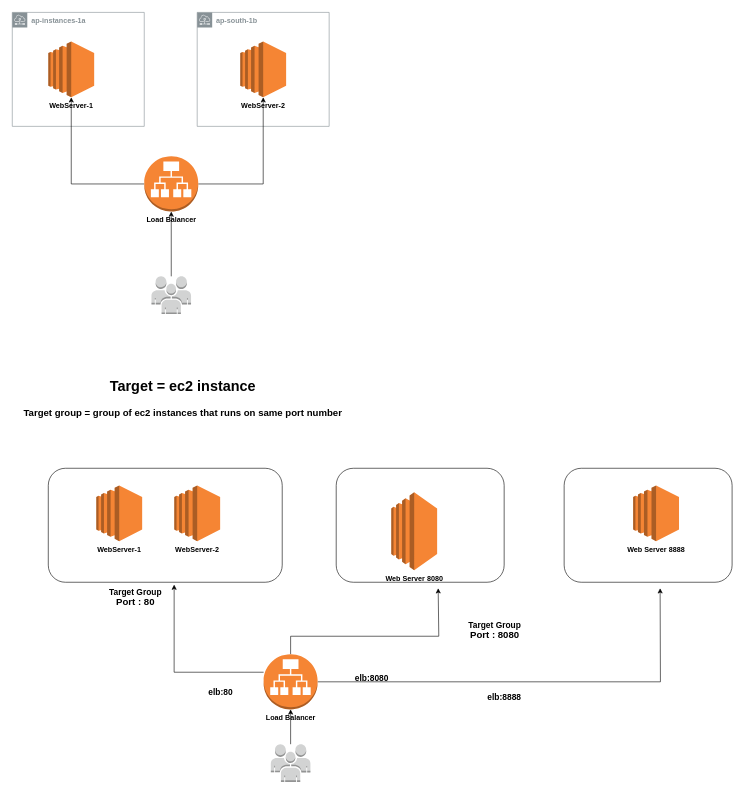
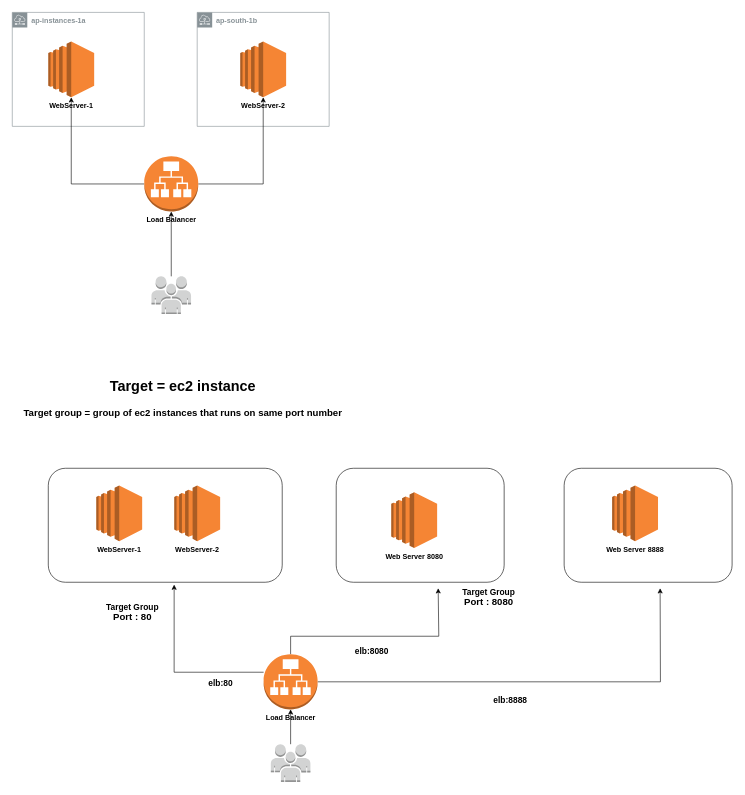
  <mxCell id="0" />
  <mxCell id="1" parent="0" />
  <mxCell id="2" value="" style="rounded=1;whiteSpace=wrap;html=1;fillColor=none;" vertex="1" parent="1"><mxGeometry x="80" y="780" width="390" height="190" as="geometry" /></mxCell>
  <mxCell id="3" value="&lt;b&gt;ap-instances-1a&lt;/b&gt;" style="sketch=0;outlineConnect=0;gradientColor=none;html=1;whiteSpace=wrap;fontSize=12;fontStyle=0;shape=mxgraph.aws4.group;grIcon=mxgraph.aws4.group_subnet;strokeColor=#879196;fillColor=none;verticalAlign=top;align=left;spacingLeft=30;fontColor=#879196;dashed=0;" parent="1" vertex="1"><mxGeometry x="20" y="20" width="220" height="190" as="geometry" /></mxCell>
  <mxCell id="4" value="&lt;b&gt;ap-south-1b&lt;/b&gt;" style="sketch=0;outlineConnect=0;gradientColor=none;html=1;whiteSpace=wrap;fontSize=12;fontStyle=0;shape=mxgraph.aws4.group;grIcon=mxgraph.aws4.group_subnet;strokeColor=#879196;fillColor=none;verticalAlign=top;align=left;spacingLeft=30;fontColor=#879196;dashed=0;" parent="1" vertex="1"><mxGeometry x="328.25" y="20" width="220" height="190" as="geometry" /></mxCell>
  <mxCell id="5" value="&lt;b&gt;WebServer-1&lt;/b&gt;" style="outlineConnect=0;dashed=0;verticalLabelPosition=bottom;verticalAlign=top;align=center;html=1;shape=mxgraph.aws3.ec2;fillColor=#F58534;gradientColor=none;" parent="1" vertex="1"><mxGeometry x="80" y="68.5" width="76.5" height="93" as="geometry" /></mxCell>
  <mxCell id="6" value="&lt;b&gt;WebServer-2&lt;/b&gt;" style="outlineConnect=0;dashed=0;verticalLabelPosition=bottom;verticalAlign=top;align=center;html=1;shape=mxgraph.aws3.ec2;fillColor=#F58534;gradientColor=none;" parent="1" vertex="1"><mxGeometry x="400" y="68.5" width="76.5" height="93" as="geometry" /></mxCell>
  <mxCell id="7" style="edgeStyle=orthogonalEdgeStyle;rounded=0;orthogonalLoop=1;jettySize=auto;html=1;" parent="1" source="9" target="5" edge="1"><mxGeometry relative="1" as="geometry" /></mxCell>
  <mxCell id="8" style="edgeStyle=orthogonalEdgeStyle;rounded=0;orthogonalLoop=1;jettySize=auto;html=1;" parent="1" source="9" target="6" edge="1"><mxGeometry relative="1" as="geometry" /></mxCell>
  <mxCell id="9" value="&lt;b&gt;Load Bal&lt;/b&gt;&lt;b style=&quot;background-color: initial;&quot;&gt;ancer&lt;/b&gt;" style="outlineConnect=0;dashed=0;verticalLabelPosition=bottom;verticalAlign=top;align=center;html=1;shape=mxgraph.aws3.application_load_balancer;fillColor=#F58534;gradientColor=none;" parent="1" vertex="1"><mxGeometry x="240" y="260" width="90" height="92" as="geometry" /></mxCell>
  <mxCell id="10" value="" style="outlineConnect=0;dashed=0;verticalLabelPosition=bottom;verticalAlign=top;align=center;html=1;shape=mxgraph.aws3.users;fillColor=#D2D3D3;gradientColor=none;" parent="1" vertex="1"><mxGeometry x="252" y="460" width="66" height="63" as="geometry" /></mxCell>
  <mxCell id="11" style="edgeStyle=orthogonalEdgeStyle;rounded=0;orthogonalLoop=1;jettySize=auto;html=1;entryX=0.5;entryY=1;entryDx=0;entryDy=0;entryPerimeter=0;" parent="1" source="10" target="9" edge="1"><mxGeometry relative="1" as="geometry" /></mxCell>
  <mxCell id="12" value="&lt;b&gt;&lt;font style=&quot;font-size: 24px;&quot;&gt;Target = ec2 instance&lt;/font&gt;&lt;/b&gt;&lt;div&gt;&lt;b&gt;&lt;font size=&quot;3&quot;&gt;&lt;br&gt;&lt;/font&gt;&lt;/b&gt;&lt;/div&gt;&lt;div&gt;&lt;b&gt;&lt;font size=&quot;3&quot;&gt;Target group = group of ec2 instances that runs on same port number&lt;/font&gt;&lt;/b&gt;&lt;/div&gt;&lt;div&gt;&lt;br&gt;&lt;/div&gt;" style="text;html=1;align=center;verticalAlign=middle;resizable=0;points=[];autosize=1;strokeColor=none;fillColor=none;" parent="1" vertex="1"><mxGeometry x="29" y="620" width="550" height="100" as="geometry" /></mxCell>
  <mxCell id="13" value="&lt;b&gt;WebServer-1&lt;/b&gt;" style="outlineConnect=0;dashed=0;verticalLabelPosition=bottom;verticalAlign=top;align=center;html=1;shape=mxgraph.aws3.ec2;fillColor=#F58534;gradientColor=none;" vertex="1" parent="1"><mxGeometry x="160" y="808.5" width="76.5" height="93" as="geometry" /></mxCell>
  <mxCell id="14" value="&lt;b&gt;WebServer-2&lt;/b&gt;" style="outlineConnect=0;dashed=0;verticalLabelPosition=bottom;verticalAlign=top;align=center;html=1;shape=mxgraph.aws3.ec2;fillColor=#F58534;gradientColor=none;" vertex="1" parent="1"><mxGeometry x="290" y="808.5" width="76.5" height="93" as="geometry" /></mxCell>
  <mxCell id="15" style="edgeStyle=orthogonalEdgeStyle;rounded=0;orthogonalLoop=1;jettySize=auto;html=1;" edge="1" parent="1" source="17"><mxGeometry relative="1" as="geometry"><mxPoint x="730" y="980" as="targetPoint" /><Array as="points"><mxPoint x="484" y="1060" /><mxPoint x="731" y="1060" /><mxPoint x="731" y="980" /></Array></mxGeometry></mxCell>
  <mxCell id="16" style="edgeStyle=orthogonalEdgeStyle;rounded=0;orthogonalLoop=1;jettySize=auto;html=1;" edge="1" parent="1" source="17"><mxGeometry relative="1" as="geometry"><mxPoint x="1100" y="980" as="targetPoint" /></mxGeometry></mxCell>
  <mxCell id="17" value="&lt;b&gt;Load Bal&lt;/b&gt;&lt;b style=&quot;background-color: initial;&quot;&gt;ancer&lt;/b&gt;" style="outlineConnect=0;dashed=0;verticalLabelPosition=bottom;verticalAlign=top;align=center;html=1;shape=mxgraph.aws3.application_load_balancer;fillColor=#F58534;gradientColor=none;" vertex="1" parent="1"><mxGeometry x="439" y="1090" width="90" height="92" as="geometry" /></mxCell>
  <mxCell id="18" value="" style="outlineConnect=0;dashed=0;verticalLabelPosition=bottom;verticalAlign=top;align=center;html=1;shape=mxgraph.aws3.users;fillColor=#D2D3D3;gradientColor=none;" vertex="1" parent="1"><mxGeometry x="451" y="1240" width="66" height="63" as="geometry" /></mxCell>
  <mxCell id="19" style="edgeStyle=orthogonalEdgeStyle;rounded=0;orthogonalLoop=1;jettySize=auto;html=1;entryX=0.5;entryY=1;entryDx=0;entryDy=0;entryPerimeter=0;" edge="1" parent="1" source="18" target="17"><mxGeometry relative="1" as="geometry" /></mxCell>
- <mxCell id="20" value="&lt;b&gt;&lt;font style=&quot;font-size: 14px;&quot;&gt;Target Group&lt;/font&gt;&lt;/b&gt;&lt;div&gt;&lt;b&gt;&lt;font size=&quot;3&quot;&gt;Port : 80&lt;/font&gt;&lt;/b&gt;&lt;/div&gt;" style="text;html=1;align=center;verticalAlign=middle;resizable=0;points=[];autosize=1;strokeColor=none;fillColor=none;" vertex="1" parent="1"><mxGeometry x="170" y="970" width="110" height="50" as="geometry" /></mxCell>
+ <mxCell id="20" value="&lt;b&gt;&lt;font style=&quot;font-size: 14px;&quot;&gt;Target Group&lt;/font&gt;&lt;/b&gt;&lt;div&gt;&lt;b&gt;&lt;font size=&quot;3&quot;&gt;Port : 80&lt;/font&gt;&lt;/b&gt;&lt;/div&gt;" style="text;html=1;align=center;verticalAlign=middle;resizable=0;points=[];autosize=1;strokeColor=none;fillColor=none;" vertex="1" parent="1"><mxGeometry x="165" y="995" width="110" height="50" as="geometry" /></mxCell>
  <mxCell id="21" style="edgeStyle=orthogonalEdgeStyle;rounded=0;orthogonalLoop=1;jettySize=auto;html=1;entryX=0.538;entryY=1.021;entryDx=0;entryDy=0;entryPerimeter=0;" edge="1" parent="1" source="17" target="2"><mxGeometry relative="1" as="geometry"><Array as="points"><mxPoint x="290" y="1120" /></Array></mxGeometry></mxCell>
- <mxCell id="22" value="&lt;b&gt;&lt;font style=&quot;font-size: 14px;&quot;&gt;elb:80&lt;/font&gt;&lt;/b&gt;" style="text;html=1;align=center;verticalAlign=middle;resizable=0;points=[];autosize=1;strokeColor=none;fillColor=none;" vertex="1" parent="1"><mxGeometry x="336.5" y="1138" width="60" height="30" as="geometry" /></mxCell>
+ <mxCell id="22" value="&lt;b&gt;&lt;font style=&quot;font-size: 14px;&quot;&gt;elb:80&lt;/font&gt;&lt;/b&gt;" style="text;html=1;align=center;verticalAlign=middle;resizable=0;points=[];autosize=1;strokeColor=none;fillColor=none;" vertex="1" parent="1"><mxGeometry x="336.5" y="1123" width="60" height="30" as="geometry" /></mxCell>
  <mxCell id="23" value="" style="rounded=1;whiteSpace=wrap;html=1;fillColor=none;" vertex="1" parent="1"><mxGeometry x="560" y="780" width="280" height="190" as="geometry" /></mxCell>
- <mxCell id="24" value="&lt;b&gt;&lt;font style=&quot;font-size: 14px;&quot;&gt;Target Group&lt;/font&gt;&lt;/b&gt;&lt;div&gt;&lt;b&gt;&lt;font size=&quot;3&quot;&gt;Port : 8080&lt;/font&gt;&lt;/b&gt;&lt;/div&gt;" style="text;html=1;align=center;verticalAlign=middle;resizable=0;points=[];autosize=1;strokeColor=none;fillColor=none;" vertex="1" parent="1"><mxGeometry x="769" y="1025" width="110" height="50" as="geometry" /></mxCell>
- <mxCell id="25" value="&lt;b&gt;Web Server 8080&lt;/b&gt;" style="outlineConnect=0;dashed=0;verticalLabelPosition=bottom;verticalAlign=top;align=center;html=1;shape=mxgraph.aws3.ec2;fillColor=#F58534;gradientColor=none;" vertex="1" parent="1"><mxGeometry x="651.75" y="820" width="76.5" height="130" as="geometry" /></mxCell>
- <mxCell id="26" value="&lt;b&gt;&lt;font style=&quot;font-size: 14px;&quot;&gt;elb:8080&lt;/font&gt;&lt;/b&gt;" style="text;html=1;align=center;verticalAlign=middle;resizable=0;points=[];autosize=1;strokeColor=none;fillColor=none;" vertex="1" parent="1"><mxGeometry x="579" y="1115" width="80" height="30" as="geometry" /></mxCell>
+ <mxCell id="24" value="&lt;b&gt;&lt;font style=&quot;font-size: 14px;&quot;&gt;Target Group&lt;/font&gt;&lt;/b&gt;&lt;div&gt;&lt;b&gt;&lt;font size=&quot;3&quot;&gt;Port : 8080&lt;/font&gt;&lt;/b&gt;&lt;/div&gt;" style="text;html=1;align=center;verticalAlign=middle;resizable=0;points=[];autosize=1;strokeColor=none;fillColor=none;" vertex="1" parent="1"><mxGeometry x="759" y="970" width="110" height="50" as="geometry" /></mxCell>
+ <mxCell id="25" value="&lt;b&gt;Web Server 8080&lt;/b&gt;" style="outlineConnect=0;dashed=0;verticalLabelPosition=bottom;verticalAlign=top;align=center;html=1;shape=mxgraph.aws3.ec2;fillColor=#F58534;gradientColor=none;" vertex="1" parent="1"><mxGeometry x="651.75" y="820" width="76.5" height="93" as="geometry" /></mxCell>
+ <mxCell id="26" value="&lt;b&gt;&lt;font style=&quot;font-size: 14px;&quot;&gt;elb:8080&lt;/font&gt;&lt;/b&gt;" style="text;html=1;align=center;verticalAlign=middle;resizable=0;points=[];autosize=1;strokeColor=none;fillColor=none;" vertex="1" parent="1"><mxGeometry x="579" y="1070" width="80" height="30" as="geometry" /></mxCell>
  <mxCell id="27" value="" style="rounded=1;whiteSpace=wrap;html=1;fillColor=none;" vertex="1" parent="1"><mxGeometry x="940" y="780" width="280" height="190" as="geometry" /></mxCell>
- <mxCell id="28" value="&lt;b&gt;Web Server 8888&lt;/b&gt;" style="outlineConnect=0;dashed=0;verticalLabelPosition=bottom;verticalAlign=top;align=center;html=1;shape=mxgraph.aws3.ec2;fillColor=#F58534;gradientColor=none;" vertex="1" parent="1"><mxGeometry x="1055" y="808.5" width="76.5" height="93" as="geometry" /></mxCell>
- <mxCell id="29" value="&lt;b&gt;&lt;font style=&quot;font-size: 14px;&quot;&gt;elb:8888&lt;/font&gt;&lt;/b&gt;" style="text;html=1;align=center;verticalAlign=middle;resizable=0;points=[];autosize=1;strokeColor=none;fillColor=none;" vertex="1" parent="1"><mxGeometry x="800" y="1147" width="80" height="30" as="geometry" /></mxCell>
+ <mxCell id="28" value="&lt;b&gt;Web Server 8888&lt;/b&gt;" style="outlineConnect=0;dashed=0;verticalLabelPosition=bottom;verticalAlign=top;align=center;html=1;shape=mxgraph.aws3.ec2;fillColor=#F58534;gradientColor=none;" vertex="1" parent="1"><mxGeometry x="1020" y="808.5" width="76.5" height="93" as="geometry" /></mxCell>
+ <mxCell id="29" value="&lt;b&gt;&lt;font style=&quot;font-size: 14px;&quot;&gt;elb:8888&lt;/font&gt;&lt;/b&gt;" style="text;html=1;align=center;verticalAlign=middle;resizable=0;points=[];autosize=1;strokeColor=none;fillColor=none;" vertex="1" parent="1"><mxGeometry x="810" y="1152" width="80" height="30" as="geometry" /></mxCell>
